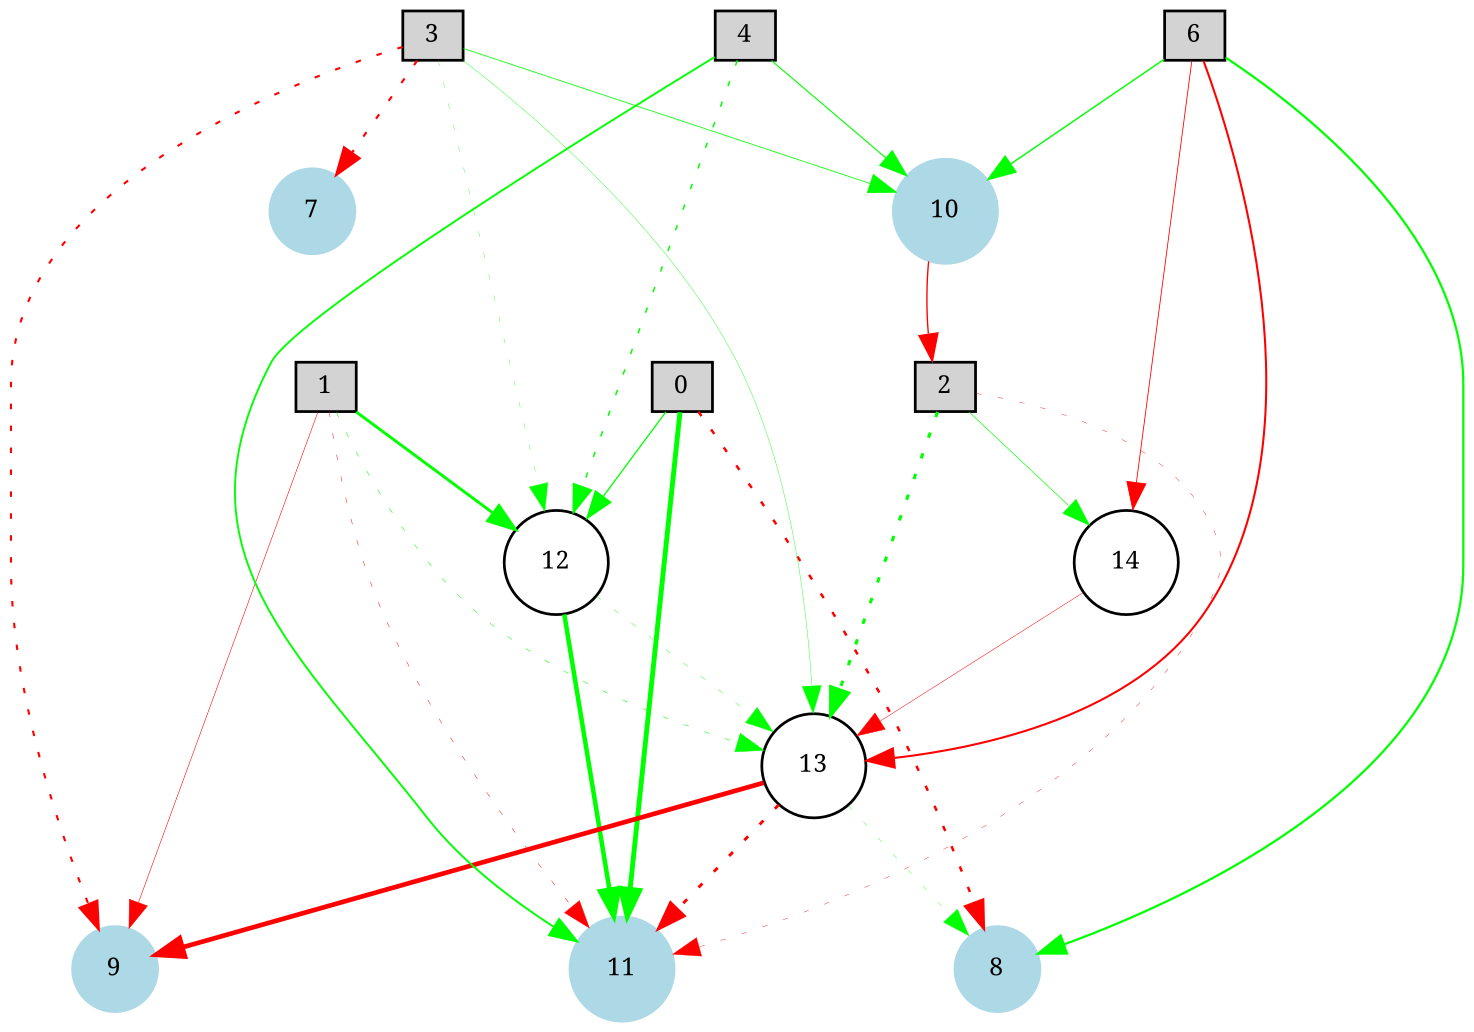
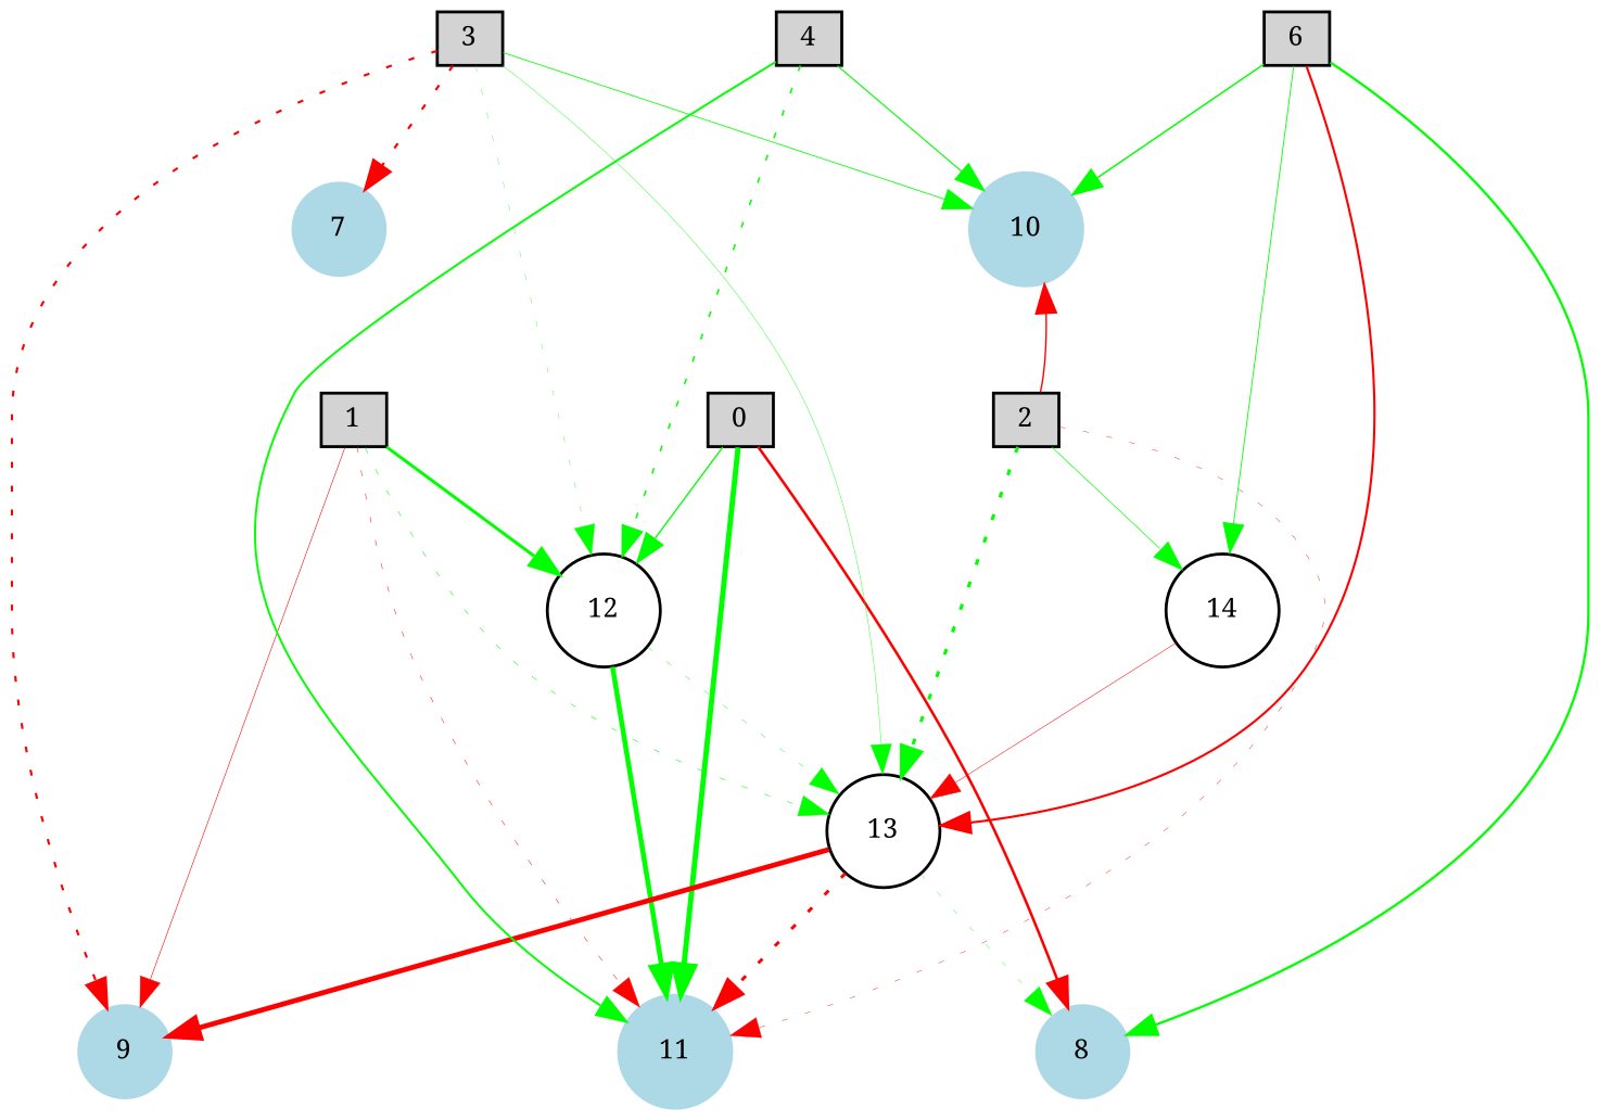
  digraph {
    fontname="Noto Serif"
    node [fontname="Noto Serif" fontsize=9 shape=circle style=filled]
    edge [color=green fontname="Noto Serif" style=solid]
    0 [height=0.2 shape=box width=0.2]
    8 [color=lightblue height=0.2 width=0.2]
    11 [color=lightblue height=0.2 width=0.2]
    12 [height=0.2 width=0.2 style=""]
    13 [height=0.2 width=0.2 style=""]
    1 [height=0.2 shape=box width=0.2]
    9 [color=lightblue height=0.2 width=0.2]
    2 [height=0.2 shape=box width=0.2]
    10 [color=lightblue height=0.2 width=0.2]
    14 [height=0.2 width=0.2 style=""]
    3 [height=0.2 shape=box width=0.2]
    7 [color=lightblue height=0.2 width=0.2]
    4 [height=0.2 shape=box width=0.2]
    6 [height=0.2 shape=box width=0.2]
-   0 -> 8 [color=red penwidth=0.9142435550990005 style=dotted]
+   0 -> 8 [color=red penwidth=0.9142435550990005]
    0 -> 11 [penwidth=1.7844653326301463]
    0 -> 12 [penwidth=0.4745549646081052]
    12 -> 11 [penwidth=1.655230767741285]
    12 -> 13 [penwidth=0.14583837333929678 style=dotted]
    13 -> 8 [penwidth=0.12406050489534173 style=dotted]
    13 -> 11 [color=red penwidth=1.0506744944686504 style=dotted]
    13 -> 9 [color=red penwidth=1.7073351296054462]
    1 -> 11 [color=red penwidth=0.17220468854369075 style=dotted]
    1 -> 12 [penwidth=1.0671627202627707]
    1 -> 13 [penwidth=0.19364787744701584 style=dotted]
    1 -> 9 [color=red penwidth=0.2034853237898233]
    2 -> 11 [color=red penwidth=0.1409760693920296 style=dotted]
    2 -> 13 [penwidth=1.121030762747762 style=dotted]
-   10 -> 2 [color=red penwidth=0.4969769058869137]
+   2 -> 10 [color=red penwidth=0.4969769058869137]
    2 -> 14 [penwidth=0.24018393975045102]
    14 -> 13 [color=red penwidth=0.17856643985738124]
    3 -> 12 [penwidth=0.12245900894581546 style=dotted]
    3 -> 13 [penwidth=0.1394294885371389]
    3 -> 9 [color=red penwidth=0.7684013701669933 style=dotted]
    3 -> 10 [penwidth=0.29160361765520815]
    3 -> 7 [color=red penwidth=0.7841849198978593 style=dotted]
    4 -> 11 [penwidth=0.6943607225019596]
    4 -> 12 [penwidth=0.5523936808744184 style=dotted]
    4 -> 10 [penwidth=0.40623240533603433]
    6 -> 8 [penwidth=0.8148866673627598]
    6 -> 13 [color=red penwidth=0.7531483705161903]
    6 -> 10 [penwidth=0.5262010788059112]
-   6 -> 14 [color=red penwidth=0.3090163505718242]
+   6 -> 14 [penwidth=0.3090163505718242]
  }
